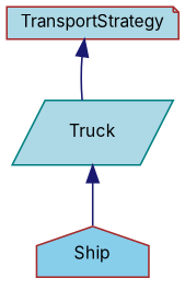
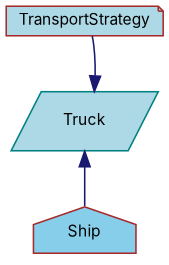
  digraph {
    fontname=Inter
    rankdir=TB
    node [color=brown fillcolor=lightblue fontname=Inter fontsize=10 style=filled]
    edge [color=midnightblue dir=back fontname=Inter fontsize=10 labelfontname=Helvetica labelfontsize=10 style=solid]
    n1 [height=0.2 label=TransportStrategy shape=note width=0.4]
    n2 [color=teal height=0.2 label=Truck shape=parallelogram width=0.4]
    n3 [fillcolor=skyblue height=0.2 label=Ship shape=house width=0.4]
-   n1 -> n2
+   n2 -> n1
    n2 -> n3
  }
